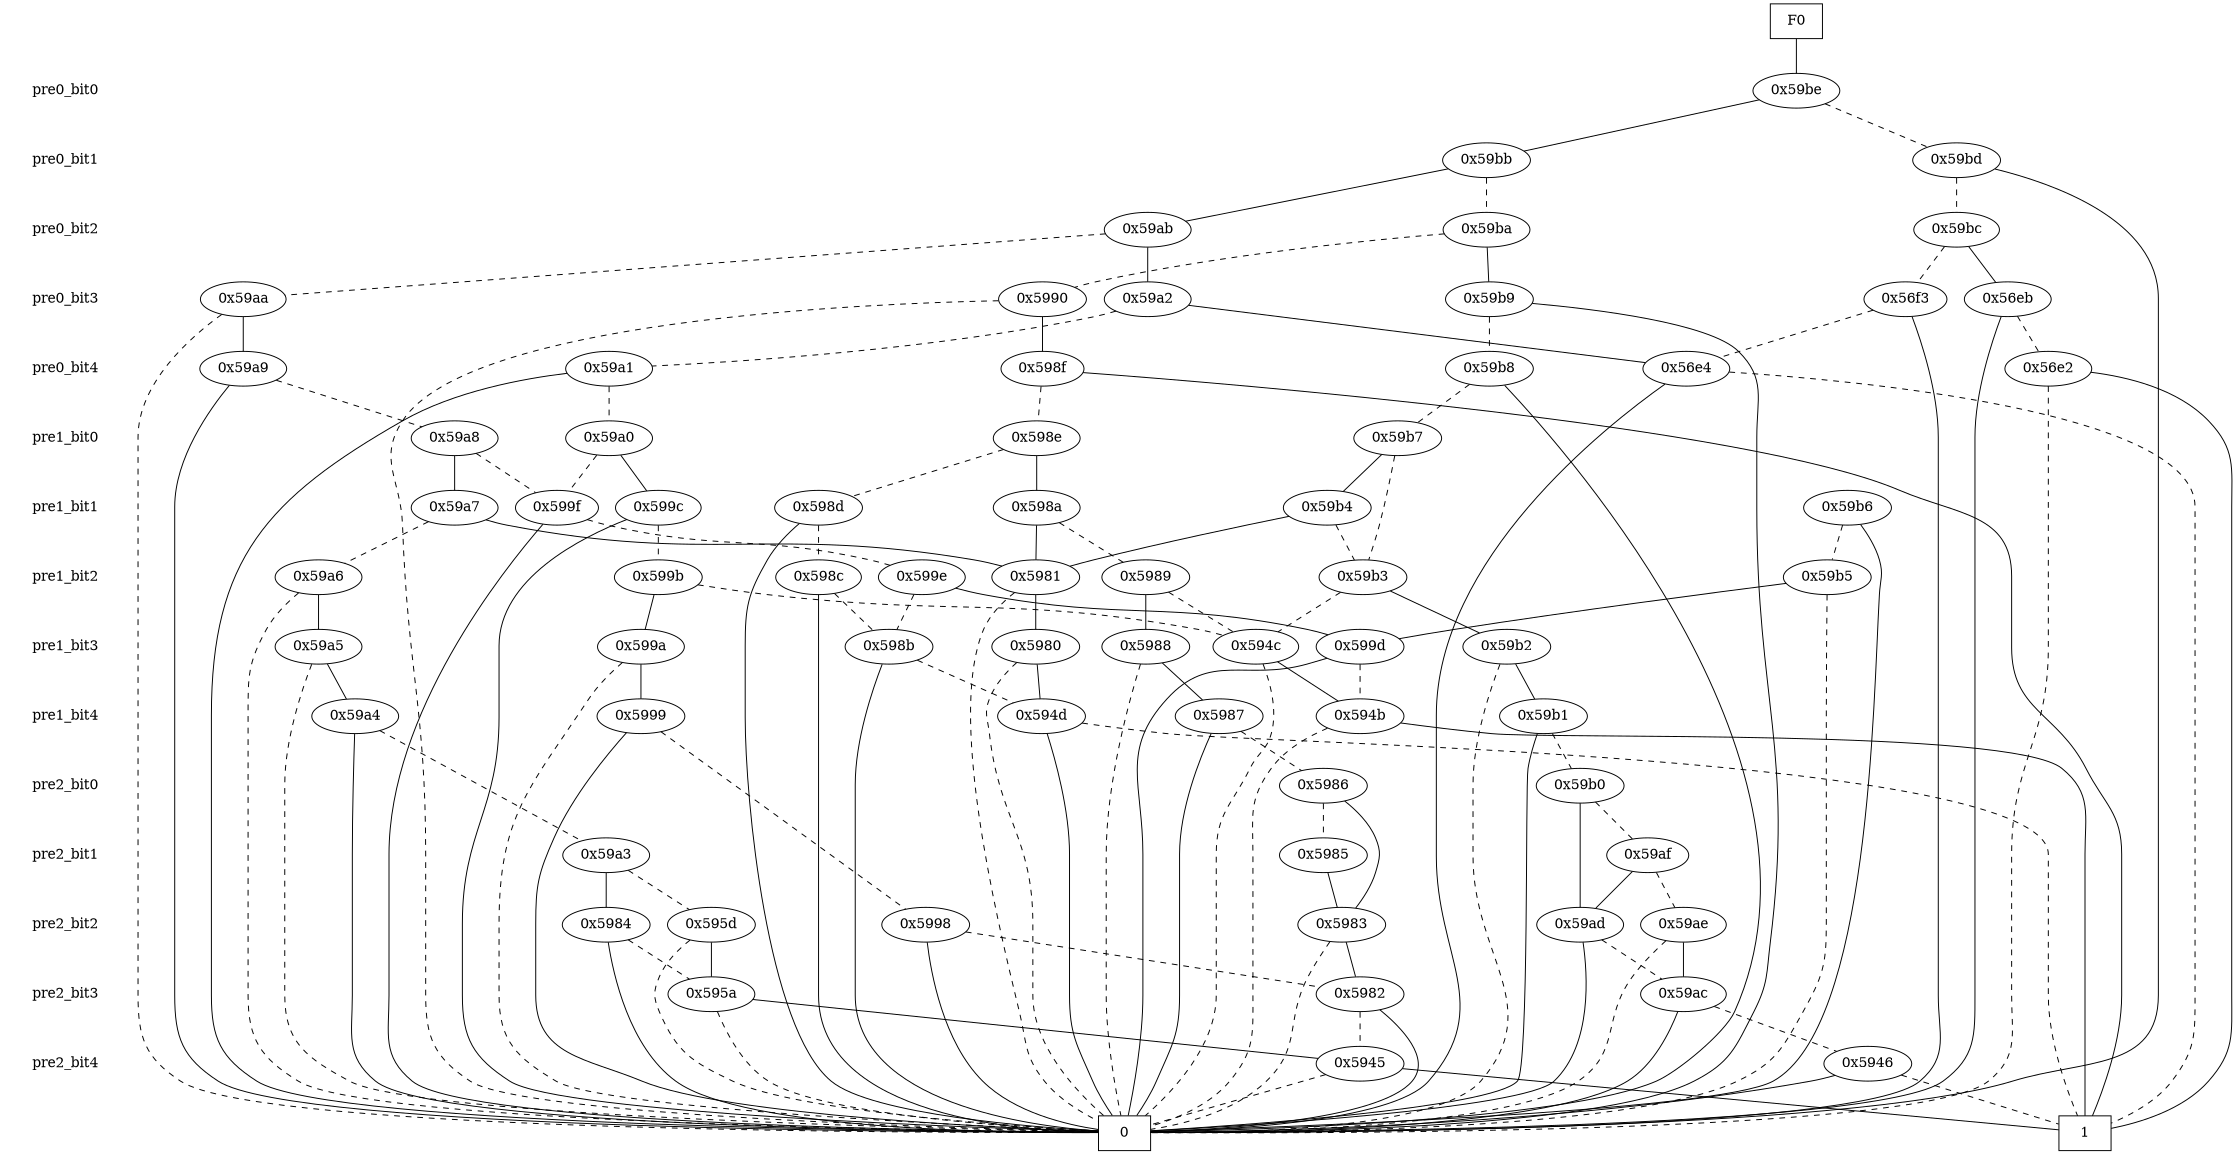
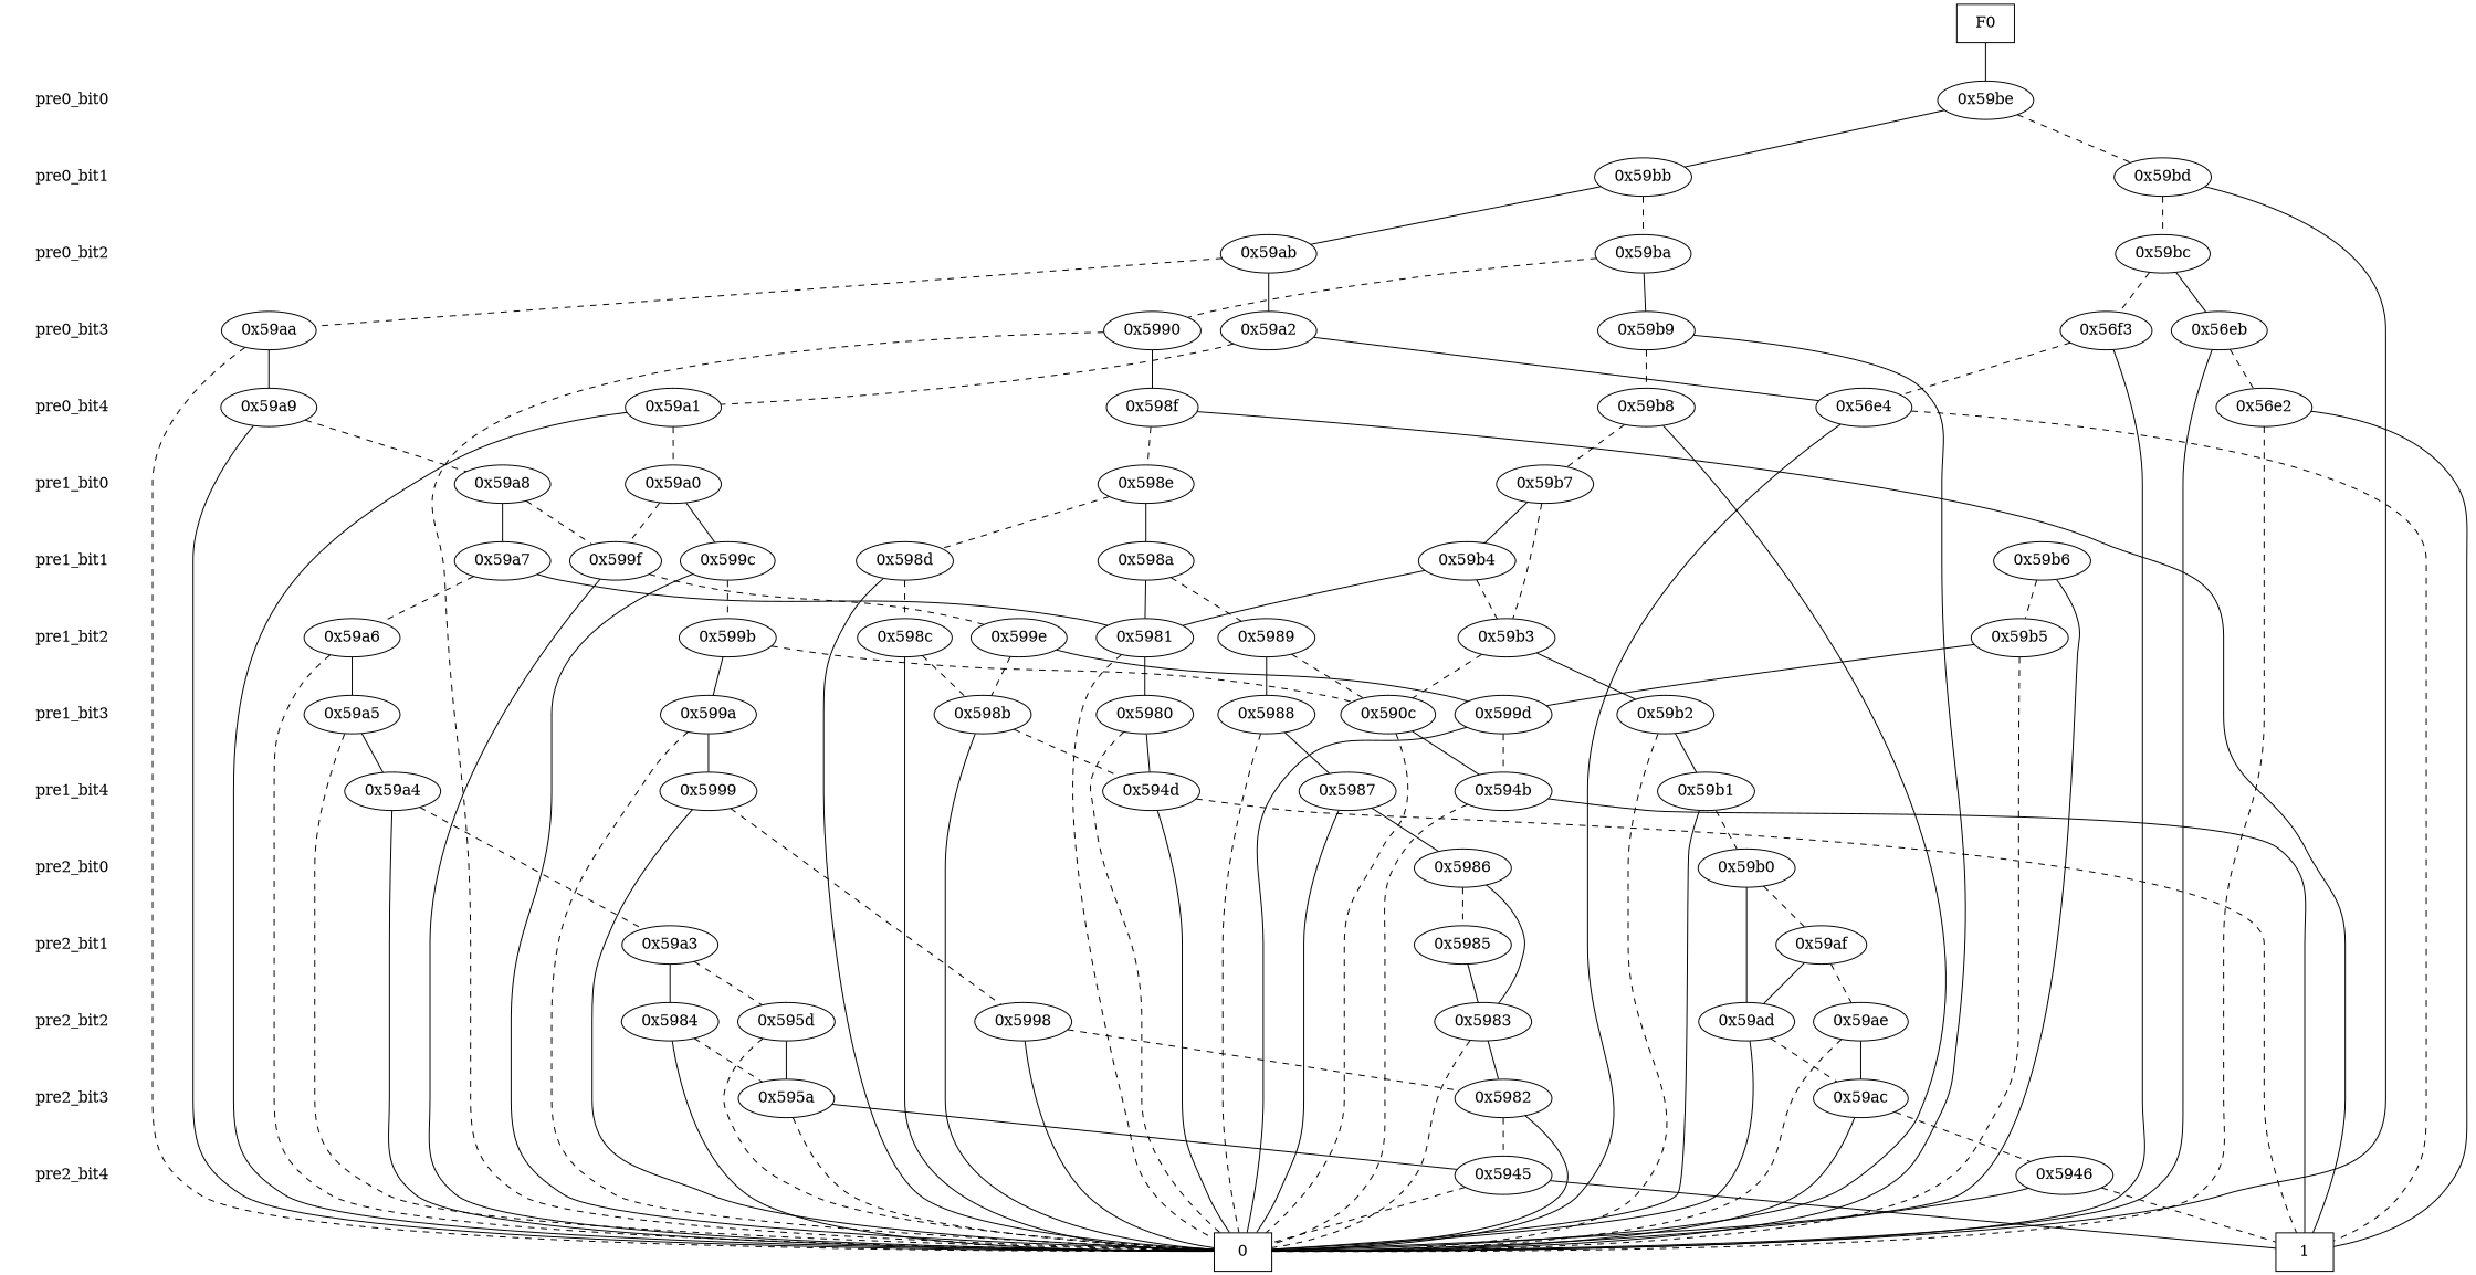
  digraph {
    edge [dir=none]
    "CONST NODES" [shape=plaintext style=invis]
    " pre0_bit0 " [shape=plaintext]
    " pre0_bit1 " [shape=plaintext]
    " pre0_bit2 " [shape=plaintext]
    " pre0_bit3 " [shape=plaintext]
    " pre0_bit4 " [shape=plaintext]
    " pre1_bit0 " [shape=plaintext]
    " pre1_bit1 " [shape=plaintext]
    " pre1_bit2 " [shape=plaintext]
    " pre1_bit3 " [shape=plaintext]
    " pre1_bit4 " [shape=plaintext]
    " pre2_bit0 " [shape=plaintext]
    " pre2_bit1 " [shape=plaintext]
    " pre2_bit2 " [shape=plaintext]
    " pre2_bit3 " [shape=plaintext]
    " pre2_bit4 " [shape=plaintext]
    F0 [shape=box]
    "0x59be"
    "0x59bb"
    "0x59bd"
    "0x59bc"
    "0x59ab"
    "0x59ba"
    "0x59aa"
    "0x59a2"
    "0x56eb"
    "0x59b9"
    "0x56f3"
    "0x5990"
    "0x598f"
    "0x59a1"
    "0x56e2"
    "0x59a9"
    "0x56e4"
    "0x59b8"
    "0x598e"
    "0x59a8"
    "0x59b7"
    "0x59a0"
    "0x599f"
    "0x598d"
    "0x59a7"
    "0x598a"
    "0x59b6"
    "0x599c"
    "0x59b4"
    "0x5989"
    "0x599b"
    "0x59b3"
    "0x5981"
    "0x598c"
    "0x599e"
    "0x59b5"
    "0x59a6"
    "0x59b2"
    "0x599d"
    "0x598b"
    "0x59a5"
-   "0x594c"
+   "0x594c" [label="0x590c"]
    "0x5980"
    "0x5988"
    "0x599a"
    "0x594b"
    "0x59a4"
    "0x5987"
    "0x594d"
    "0x59b1"
    "0x5999"
    "0x5986"
    "0x59b0"
    "0x5985"
    "0x59a3"
    "0x59af"
    "0x5998"
    "0x595d"
    "0x5983"
    "0x59ad"
    "0x59ae"
    "0x5984"
    "0x5982"
    "0x59ac"
    "0x595a"
    "0x5945"
    "0x5946"
    n85 [label=0 shape=box]
    n86 [label=1 shape=box]
    subgraph sub_1 {
      "CONST NODES"
      " pre0_bit0 "
      " pre0_bit1 "
      " pre0_bit2 "
      " pre0_bit3 "
      " pre0_bit4 "
      " pre1_bit0 "
      " pre1_bit1 "
      " pre1_bit2 "
      " pre1_bit3 "
      " pre1_bit4 "
      " pre2_bit0 "
      " pre2_bit1 "
      " pre2_bit2 "
      " pre2_bit3 "
      " pre2_bit4 "
    }
    subgraph sub_2 {
      rank=same
      F0
    }
    subgraph sub_3 {
      rank=same
      " pre0_bit0 "
      "0x59be"
    }
    subgraph sub_4 {
      rank=same
      " pre0_bit1 "
      "0x59bb"
      "0x59bd"
    }
    subgraph sub_5 {
      rank=same
      " pre0_bit2 "
      "0x59bc"
      "0x59ab"
      "0x59ba"
    }
    subgraph sub_6 {
      rank=same
      " pre0_bit3 "
      "0x59aa"
      "0x59a2"
      "0x56eb"
      "0x59b9"
      "0x56f3"
      "0x5990"
    }
    subgraph sub_7 {
      rank=same
      " pre0_bit4 "
      "0x598f"
      "0x59a1"
      "0x56e2"
      "0x59a9"
      "0x56e4"
      "0x59b8"
    }
    subgraph sub_8 {
      rank=same
      " pre1_bit0 "
      "0x598e"
      "0x59a8"
      "0x59b7"
      "0x59a0"
    }
    subgraph sub_9 {
      rank=same
      " pre1_bit1 "
      "0x599f"
      "0x598d"
      "0x59a7"
      "0x598a"
      "0x59b6"
      "0x599c"
      "0x59b4"
    }
    subgraph sub_10 {
      rank=same
      " pre1_bit2 "
      "0x5989"
      "0x599b"
      "0x59b3"
      "0x5981"
      "0x598c"
      "0x599e"
      "0x59b5"
      "0x59a6"
    }
    subgraph sub_11 {
      rank=same
      " pre1_bit3 "
      "0x59b2"
      "0x599d"
      "0x598b"
      "0x59a5"
      "0x594c"
      "0x5980"
      "0x5988"
      "0x599a"
    }
    subgraph sub_12 {
      rank=same
      " pre1_bit4 "
      "0x594b"
      "0x59a4"
      "0x5987"
      "0x594d"
      "0x59b1"
      "0x5999"
    }
    subgraph sub_13 {
      rank=same
      " pre2_bit0 "
      "0x5986"
      "0x59b0"
    }
    subgraph sub_14 {
      rank=same
      " pre2_bit1 "
      "0x5985"
      "0x59a3"
      "0x59af"
    }
    subgraph sub_15 {
      rank=same
      " pre2_bit2 "
      "0x5998"
      "0x595d"
      "0x5983"
      "0x59ad"
      "0x59ae"
      "0x5984"
    }
    subgraph sub_16 {
      rank=same
      " pre2_bit3 "
      "0x5982"
      "0x59ac"
      "0x595a"
    }
    subgraph sub_17 {
      rank=same
      " pre2_bit4 "
      "0x5945"
      "0x5946"
    }
    subgraph sub_18 {
      rank=same
      "CONST NODES"
      subgraph sub_19 {
        rank=same
        n85
        n86
      }
    }
    " pre0_bit0 " -> " pre0_bit1 " [style=invis]
    " pre0_bit1 " -> " pre0_bit2 " [style=invis]
    " pre0_bit2 " -> " pre0_bit3 " [style=invis]
    " pre0_bit3 " -> " pre0_bit4 " [style=invis]
    " pre0_bit4 " -> " pre1_bit0 " [style=invis]
    " pre1_bit0 " -> " pre1_bit1 " [style=invis]
    " pre1_bit1 " -> " pre1_bit2 " [style=invis]
    " pre1_bit2 " -> " pre1_bit3 " [style=invis]
    " pre1_bit3 " -> " pre1_bit4 " [style=invis]
    " pre1_bit4 " -> " pre2_bit0 " [style=invis]
    " pre2_bit0 " -> " pre2_bit1 " [style=invis]
    " pre2_bit1 " -> " pre2_bit2 " [style=invis]
    " pre2_bit2 " -> " pre2_bit3 " [style=invis]
    " pre2_bit3 " -> " pre2_bit4 " [style=invis]
    " pre2_bit4 " -> "CONST NODES" [style=invis]
    F0 -> "0x59be" [style=solid]
    "0x59be" -> "0x59bb"
    "0x59be" -> "0x59bd" [style=dashed]
    "0x59bb" -> "0x59ab"
    "0x59bb" -> "0x59ba" [style=dashed]
    "0x59bd" -> "0x59bc" [style=dashed]
    "0x59bd" -> n85
    "0x59bc" -> "0x56eb"
    "0x59bc" -> "0x56f3" [style=dashed]
    "0x59ab" -> "0x59aa" [style=dashed]
    "0x59ab" -> "0x59a2"
    "0x59ba" -> "0x59b9"
    "0x59ba" -> "0x5990" [style=dashed]
    "0x59aa" -> "0x59a9"
    "0x59aa" -> n85 [style=dashed]
    "0x59a2" -> "0x59a1" [style=dashed]
    "0x59a2" -> "0x56e4"
    "0x56eb" -> "0x56e2" [style=dashed]
    "0x56eb" -> n85
    "0x59b9" -> "0x59b8" [style=dashed]
    "0x59b9" -> n85
    "0x56f3" -> "0x56e4" [style=dashed]
    "0x56f3" -> n85
    "0x5990" -> "0x598f"
    "0x5990" -> n85 [style=dashed]
    "0x598f" -> "0x598e" [style=dashed]
    "0x598f" -> n86
    "0x59a1" -> "0x59a0" [style=dashed]
    "0x59a1" -> n85
    "0x56e2" -> n85 [style=dashed]
    "0x56e2" -> n86
    "0x59a9" -> "0x59a8" [style=dashed]
    "0x59a9" -> n85
    "0x56e4" -> n85
    "0x56e4" -> n86 [style=dashed]
    "0x59b8" -> "0x59b7" [style=dashed]
    "0x59b8" -> n85
    "0x598e" -> "0x598d" [style=dashed]
    "0x598e" -> "0x598a"
    "0x59a8" -> "0x599f" [style=dashed]
    "0x59a8" -> "0x59a7"
    "0x59b7" -> "0x59b4"
    "0x59b7" -> "0x59b3" [style=dashed]
    "0x59a0" -> "0x599f" [style=dashed]
    "0x59a0" -> "0x599c"
    "0x599f" -> "0x599e" [style=dashed]
    "0x599f" -> n85
    "0x598d" -> "0x598c" [style=dashed]
    "0x598d" -> n85
    "0x59a7" -> "0x5981"
    "0x59a7" -> "0x59a6" [style=dashed]
    "0x598a" -> "0x5989" [style=dashed]
    "0x598a" -> "0x5981"
    "0x59b6" -> "0x59b5" [style=dashed]
    "0x59b6" -> n85
    "0x599c" -> "0x599b" [style=dashed]
    "0x599c" -> n85
    "0x59b4" -> "0x59b3" [style=dashed]
    "0x59b4" -> "0x5981"
    "0x5989" -> "0x594c" [style=dashed]
    "0x5989" -> "0x5988"
    "0x599b" -> "0x594c" [style=dashed]
    "0x599b" -> "0x599a"
    "0x59b3" -> "0x59b2"
    "0x59b3" -> "0x594c" [style=dashed]
    "0x5981" -> "0x5980"
    "0x5981" -> n85 [style=dashed]
    "0x598c" -> "0x598b" [style=dashed]
    "0x598c" -> n85
    "0x599e" -> "0x599d"
    "0x599e" -> "0x598b" [style=dashed]
    "0x59b5" -> "0x599d"
    "0x59b5" -> n85 [style=dashed]
    "0x59a6" -> "0x59a5"
    "0x59a6" -> n85 [style=dashed]
    "0x59b2" -> "0x59b1"
    "0x59b2" -> n85 [style=dashed]
    "0x599d" -> "0x594b" [style=dashed]
    "0x599d" -> n85
    "0x598b" -> "0x594d" [style=dashed]
    "0x598b" -> n85
    "0x59a5" -> "0x59a4"
    "0x59a5" -> n85 [style=dashed]
    "0x594c" -> "0x594b"
    "0x594c" -> n85 [style=dashed]
    "0x5980" -> "0x594d"
    "0x5980" -> n85 [style=dashed]
    "0x5988" -> "0x5987"
    "0x5988" -> n85 [style=dashed]
    "0x599a" -> "0x5999"
    "0x599a" -> n85 [style=dashed]
    "0x594b" -> n85 [style=dashed]
    "0x594b" -> n86
    "0x59a4" -> "0x59a3" [style=dashed]
    "0x59a4" -> n85
-   "0x5987" -> "0x5986" [style=dashed]
+   "0x5987" -> "0x5986" [style=solid]
    "0x5987" -> n85
    "0x594d" -> n85
    "0x594d" -> n86 [style=dashed]
    "0x59b1" -> "0x59b0" [style=dashed]
    "0x59b1" -> n85
    "0x5999" -> "0x5998" [style=dashed]
    "0x5999" -> n85
    "0x5986" -> "0x5985" [style=dashed]
    "0x5986" -> "0x5983"
    "0x59b0" -> "0x59af" [style=dashed]
    "0x59b0" -> "0x59ad"
    "0x5985" -> "0x5983"
    "0x59a3" -> "0x595d" [style=dashed]
    "0x59a3" -> "0x5984"
    "0x59af" -> "0x59ad"
    "0x59af" -> "0x59ae" [style=dashed]
    "0x5998" -> "0x5982" [style=dashed]
    "0x5998" -> n85
    "0x595d" -> "0x595a"
    "0x595d" -> n85 [style=dashed]
    "0x5983" -> "0x5982"
    "0x5983" -> n85 [style=dashed]
    "0x59ad" -> "0x59ac" [style=dashed]
    "0x59ad" -> n85
    "0x59ae" -> "0x59ac"
    "0x59ae" -> n85 [style=dashed]
    "0x5984" -> "0x595a" [style=dashed]
    "0x5984" -> n85
    "0x5982" -> "0x5945" [style=dashed]
    "0x5982" -> n85
    "0x59ac" -> "0x5946" [style=dashed]
    "0x59ac" -> n85
    "0x595a" -> "0x5945"
    "0x595a" -> n85 [style=dashed]
    "0x5945" -> n85 [style=dashed]
    "0x5945" -> n86
    "0x5946" -> n85
    "0x5946" -> n86 [style=dashed]
  }
